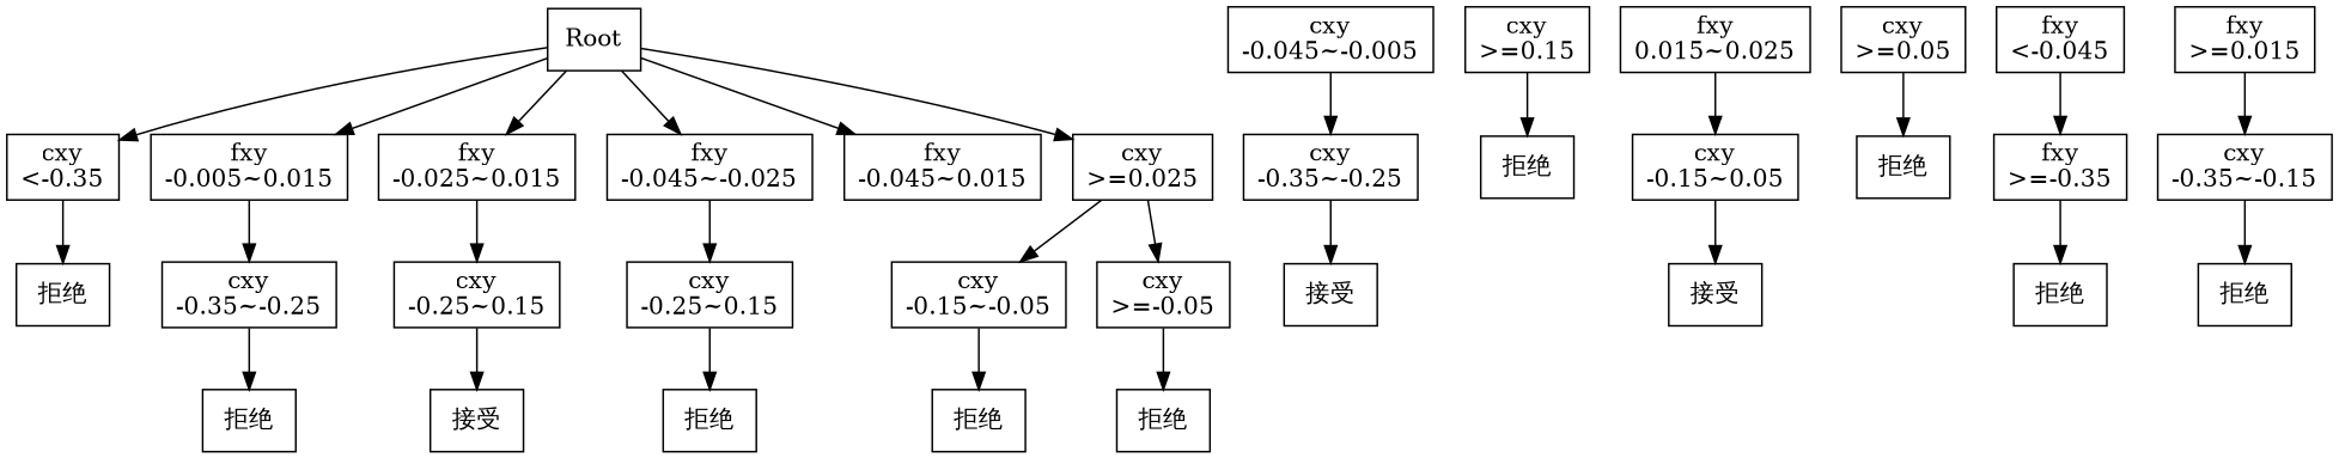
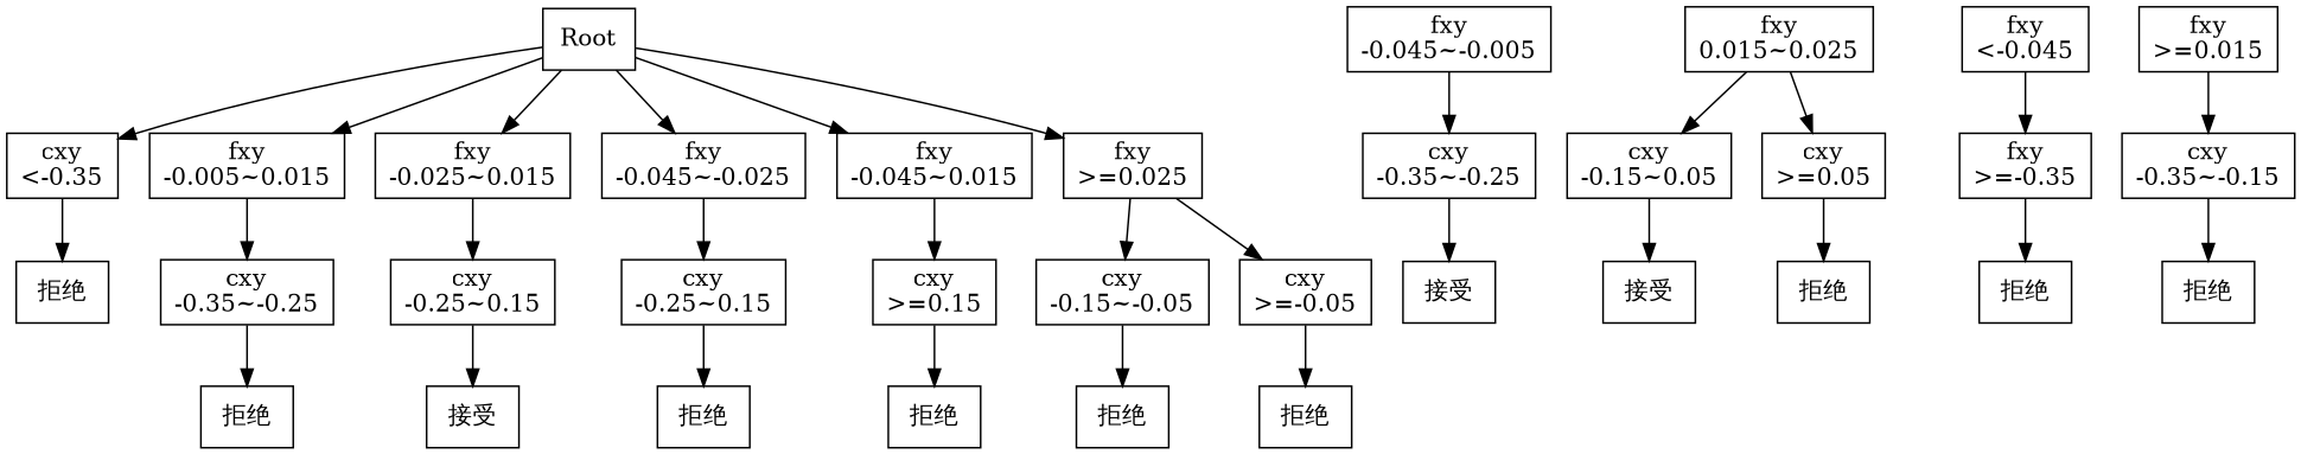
  digraph {
    node [shape=box]
    n1 [label=Root]
    n2 [label="cxy\n<-0.35"]
    n3 [label="fxy\n-0.005~0.015"]
    n4 [label="fxy\n-0.025~0.015"]
    n5 [label="fxy\n-0.045~-0.025"]
    n6 [label="fxy\n-0.045~0.015"]
-   n7 [label="cxy\n>=0.025"]
+   n7 [label="fxy\n>=0.025"]
    n8 [label="拒绝"]
    n9 [label="cxy\n-0.35~-0.25"]
    n10 [label="cxy\n-0.25~0.15"]
-   n11 [label="cxy\n-0.045~-0.005"]
+   n11 [label="fxy\n-0.045~-0.005"]
    n12 [label="cxy\n-0.35~-0.25"]
    n13 [label="cxy\n-0.25~0.15"]
    n14 [label="cxy\n>=0.15"]
    n15 [label="fxy\n0.015~0.025"]
    n16 [label="cxy\n-0.15~0.05"]
    n17 [label="cxy\n>=0.05"]
    n18 [label="fxy\n<-0.045"]
    n19 [label="fxy\n>=-0.35"]
    n20 [label="fxy\n>=0.015"]
    n21 [label="cxy\n-0.35~-0.15"]
    n22 [label="cxy\n-0.15~-0.05"]
    n23 [label="cxy\n>=-0.05"]
    n24 [label="拒绝"]
    n25 [label="接受"]
    n26 [label="接受"]
    n27 [label="拒绝"]
    n28 [label="拒绝"]
    n29 [label="接受"]
    n30 [label="拒绝"]
    n31 [label="拒绝"]
    n32 [label="拒绝"]
    n33 [label="拒绝"]
    n34 [label="拒绝"]
    n1 -> n2
    n1 -> n3
    n1 -> n4
    n1 -> n5
    n1 -> n6
    n1 -> n7
    n2 -> n8
    n3 -> n9
    n4 -> n10
    n5 -> n13
+   n6 -> n14
    n7 -> n22
    n7 -> n23
    n9 -> n24
    n10 -> n25
    n11 -> n12
    n12 -> n26
    n13 -> n27
    n14 -> n28
    n15 -> n16
+   n15 -> n17
    n16 -> n29
    n17 -> n30
    n18 -> n19
    n19 -> n31
    n20 -> n21
    n21 -> n32
    n22 -> n33
    n23 -> n34
  }
